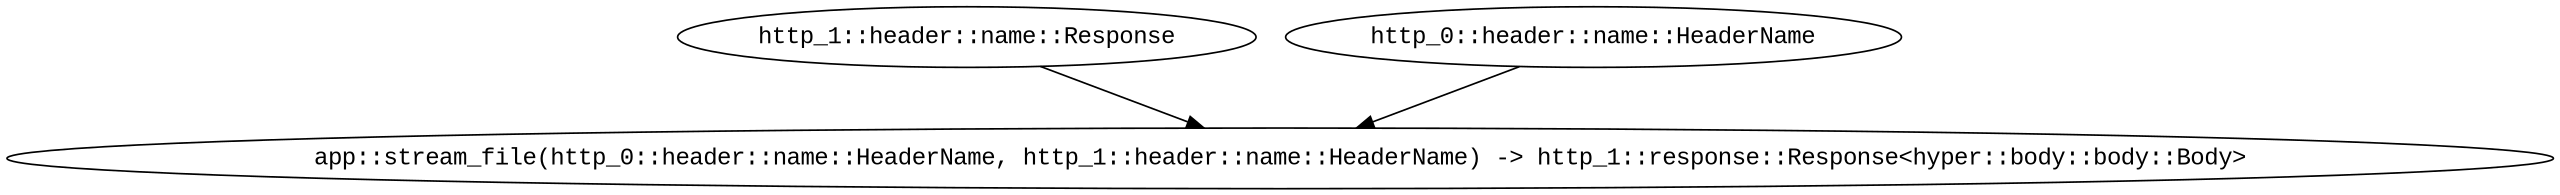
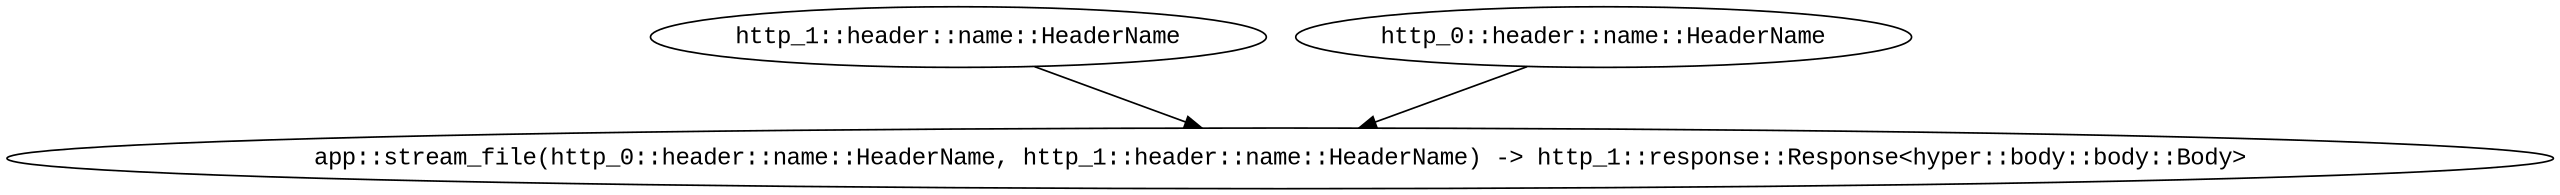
  digraph {
    fontname="Liberation Mono"
    node [fontname="Liberation Mono"]
    edge [fontname="Liberation Mono"]
    n1 [label="app::stream_file(http_0::header::name::HeaderName, http_1::header::name::HeaderName) -> http_1::response::Response<hyper::body::body::Body>"]
-   n2 [label="http_1::header::name::Response"]
+   n2 [label="http_1::header::name::HeaderName"]
    n3 [label="http_0::header::name::HeaderName"]
    n2 -> n1
    n3 -> n1
  }
